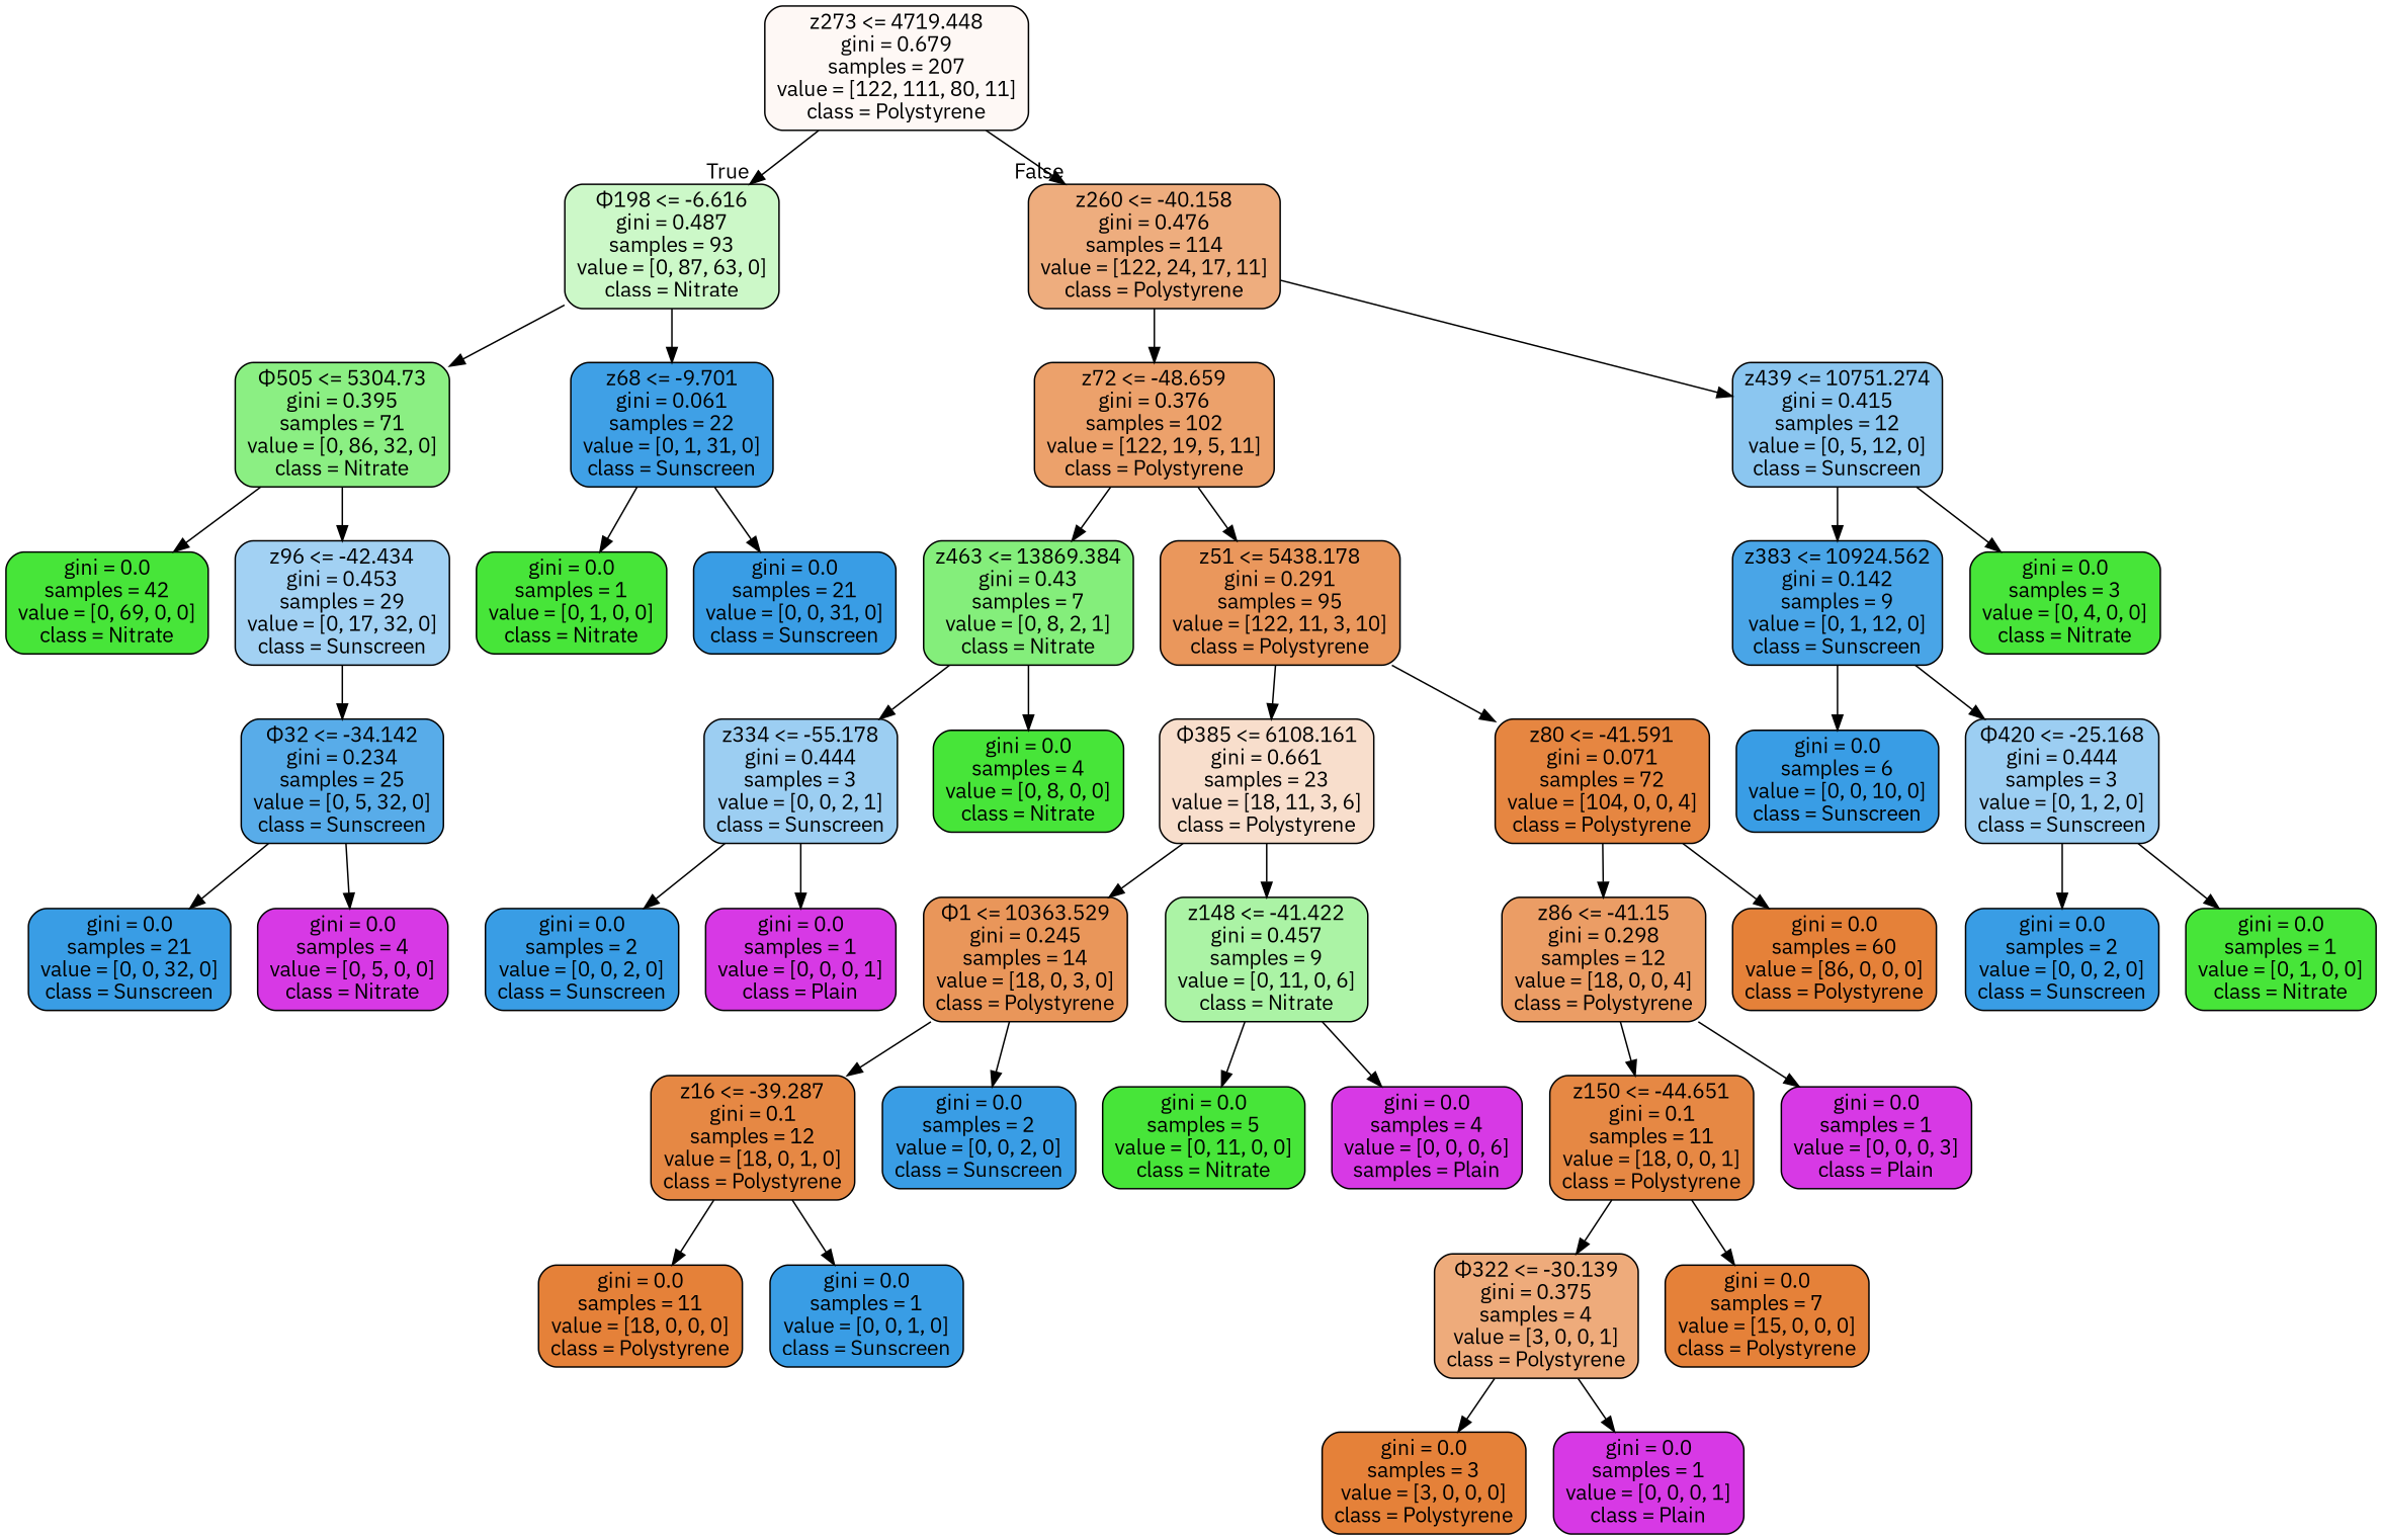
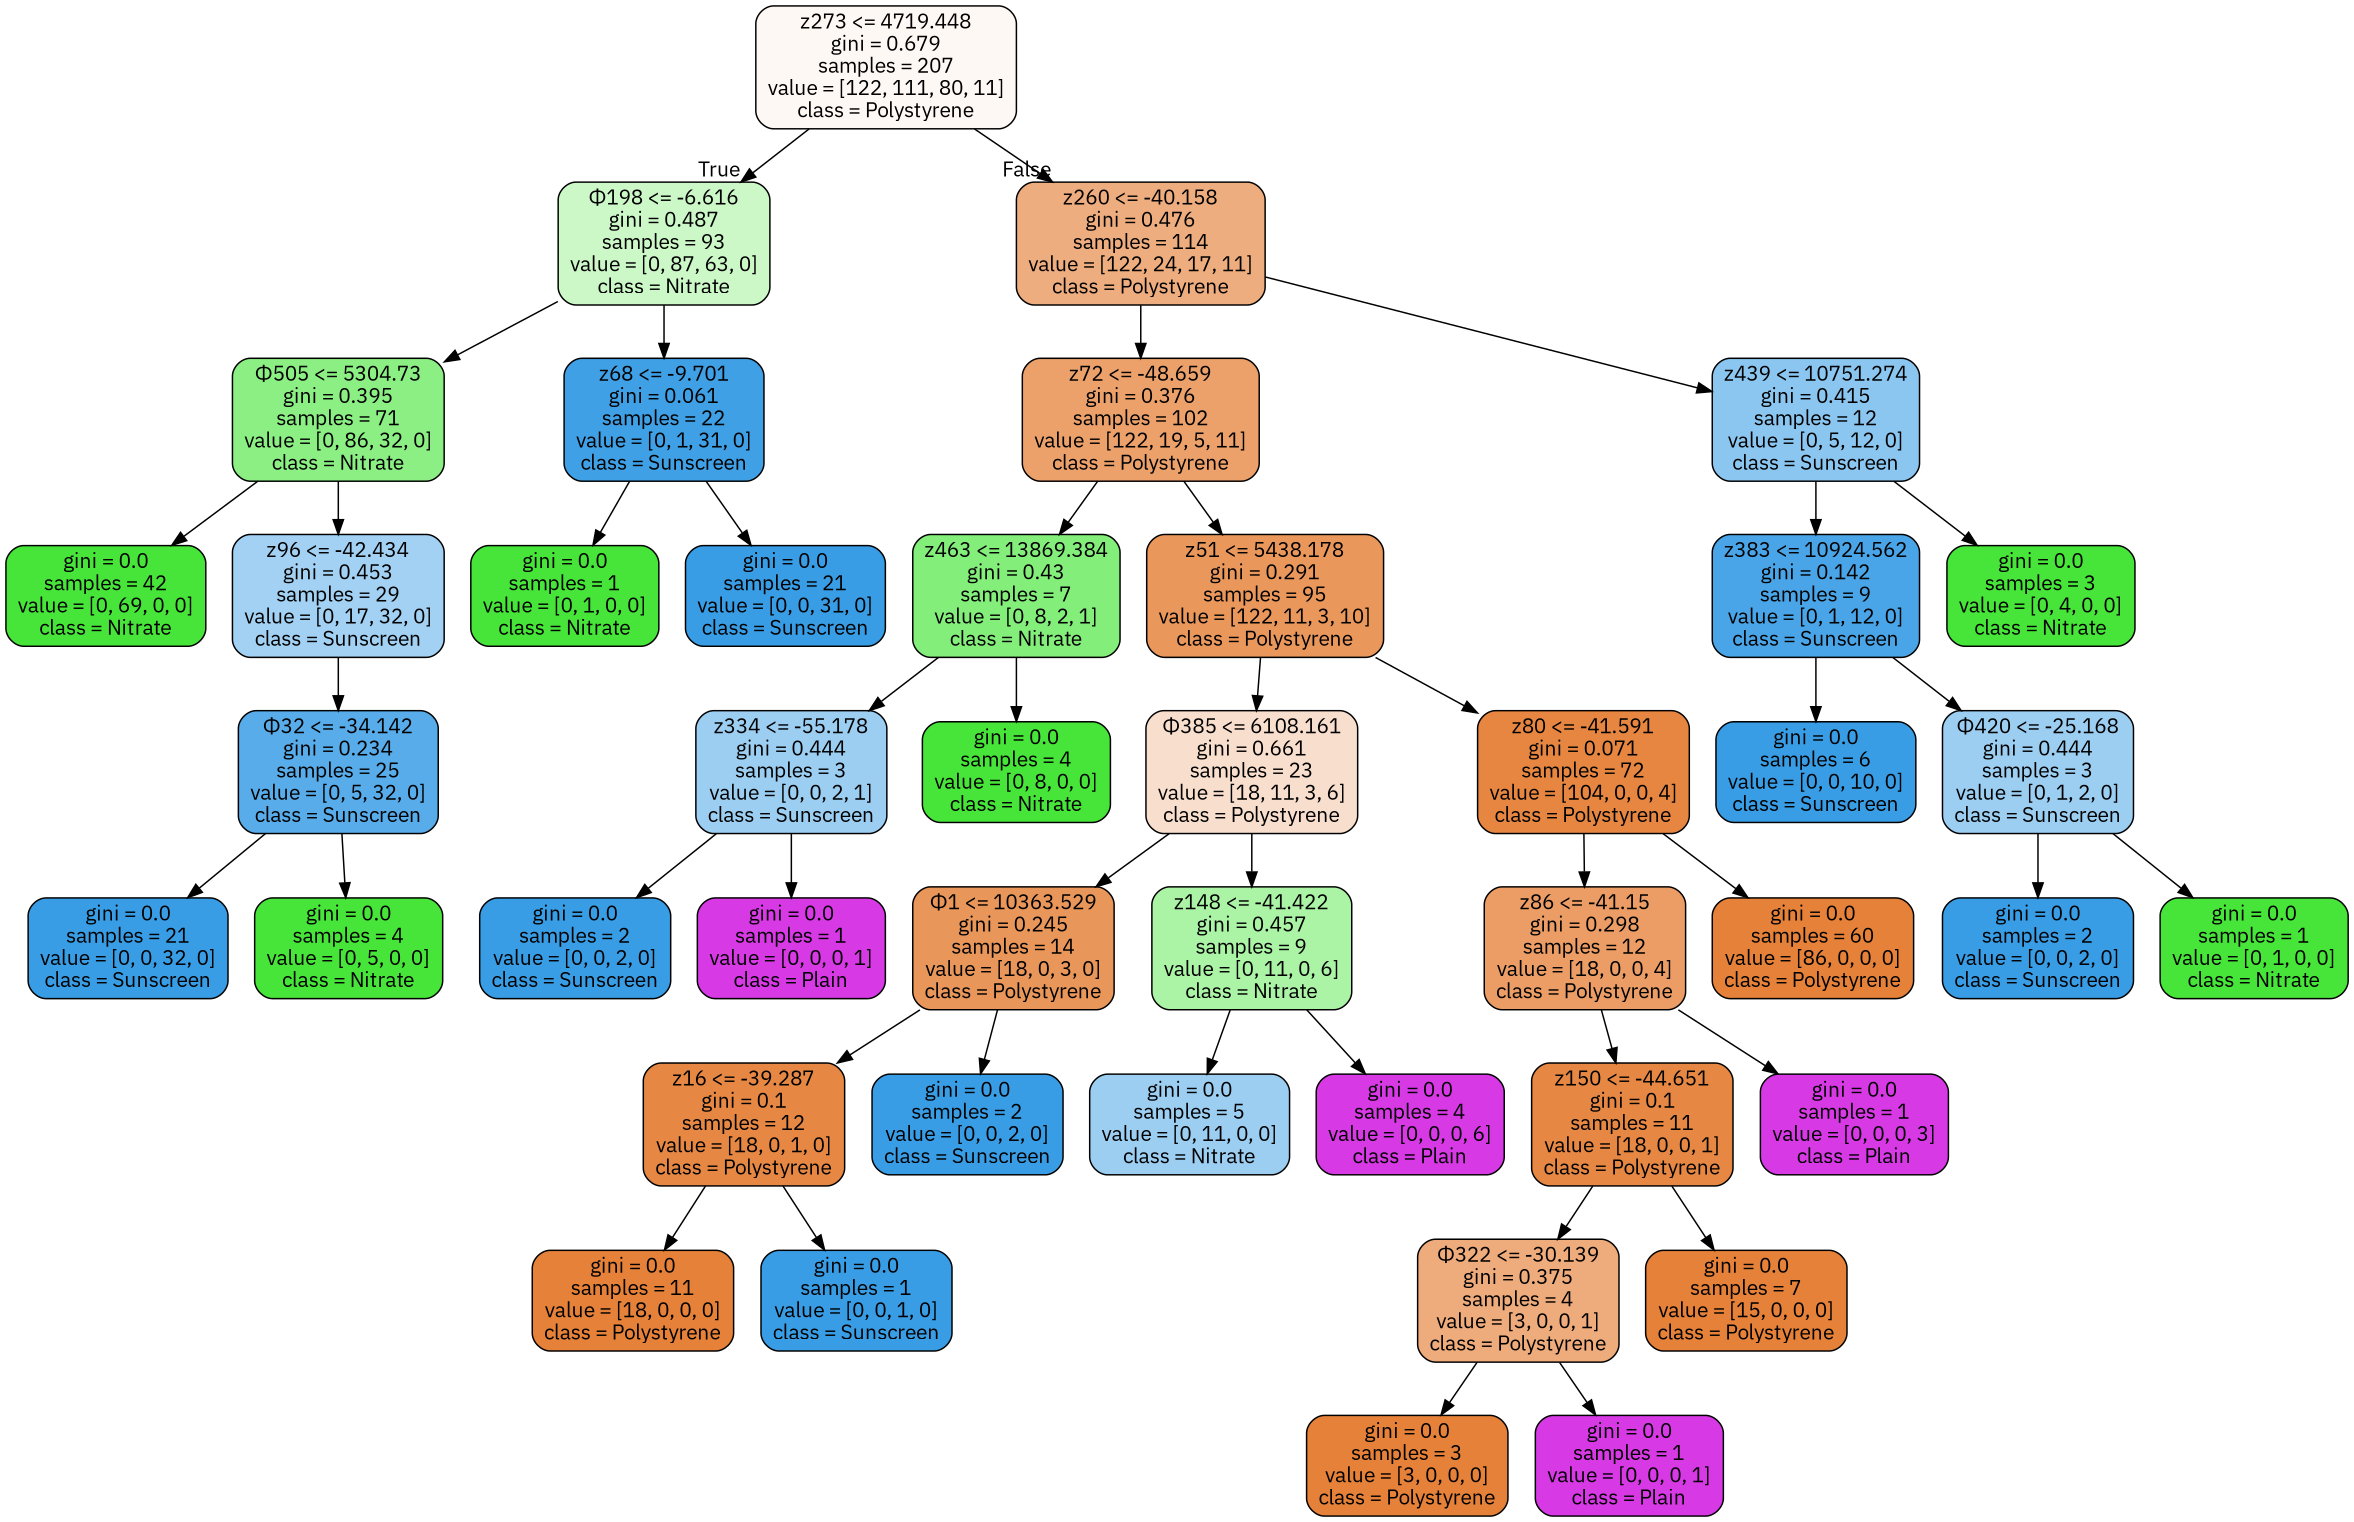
  digraph {
    fontname="IBM Plex Sans"
    node [color=black fillcolor="#47e539" fontname="IBM Plex Sans" shape=box style="filled, rounded"]
    edge [fontname="IBM Plex Sans"]
    n1 [fillcolor="#fef8f5" label="z273 <= 4719.448\ngini = 0.679\nsamples = 207\nvalue = [122, 111, 80, 11]\nclass = Polystyrene"]
    n2 [fillcolor="#ccf8c8" label="Φ198 <= -6.616\ngini = 0.487\nsamples = 93\nvalue = [0, 87, 63, 0]\nclass = Nitrate"]
    n3 [fillcolor="#eead7e" label="z260 <= -40.158\ngini = 0.476\nsamples = 114\nvalue = [122, 24, 17, 11]\nclass = Polystyrene"]
    n4 [fillcolor="#8bef83" label="Φ505 <= 5304.73\ngini = 0.395\nsamples = 71\nvalue = [0, 86, 32, 0]\nclass = Nitrate"]
    n5 [fillcolor="#3fa0e6" label="z68 <= -9.701\ngini = 0.061\nsamples = 22\nvalue = [0, 1, 31, 0]\nclass = Sunscreen"]
    n6 [fillcolor="#eca16b" label="z72 <= -48.659\ngini = 0.376\nsamples = 102\nvalue = [122, 19, 5, 11]\nclass = Polystyrene"]
    n7 [fillcolor="#8bc6f0" label="z439 <= 10751.274\ngini = 0.415\nsamples = 12\nvalue = [0, 5, 12, 0]\nclass = Sunscreen"]
    n8 [label="gini = 0.0\nsamples = 42\nvalue = [0, 69, 0, 0]\nclass = Nitrate"]
    n9 [fillcolor="#a2d1f3" label="z96 <= -42.434\ngini = 0.453\nsamples = 29\nvalue = [0, 17, 32, 0]\nclass = Sunscreen"]
    n10 [label="gini = 0.0\nsamples = 1\nvalue = [0, 1, 0, 0]\nclass = Nitrate"]
    n11 [fillcolor="#399de5" label="gini = 0.0\nsamples = 21\nvalue = [0, 0, 31, 0]\nclass = Sunscreen"]
    n12 [fillcolor="#58ace9" label="Φ32 <= -34.142\ngini = 0.234\nsamples = 25\nvalue = [0, 5, 32, 0]\nclass = Sunscreen"]
    n13 [fillcolor="#399de5" label="gini = 0.0\nsamples = 21\nvalue = [0, 0, 32, 0]\nclass = Sunscreen"]
-   n14 [fillcolor="#d739e5" label="gini = 0.0\nsamples = 4\nvalue = [0, 5, 0, 0]\nclass = Nitrate"]
+   n14 [label="gini = 0.0\nsamples = 4\nvalue = [0, 5, 0, 0]\nclass = Nitrate"]
    n15 [fillcolor="#84ee7b" label="z463 <= 13869.384\ngini = 0.43\nsamples = 7\nvalue = [0, 8, 2, 1]\nclass = Nitrate"]
    n16 [fillcolor="#ea975c" label="z51 <= 5438.178\ngini = 0.291\nsamples = 95\nvalue = [122, 11, 3, 10]\nclass = Polystyrene"]
    n17 [fillcolor="#49a5e7" label="z383 <= 10924.562\ngini = 0.142\nsamples = 9\nvalue = [0, 1, 12, 0]\nclass = Sunscreen"]
    n18 [label="gini = 0.0\nsamples = 3\nvalue = [0, 4, 0, 0]\nclass = Nitrate"]
    n19 [fillcolor="#9ccef2" label="z334 <= -55.178\ngini = 0.444\nsamples = 3\nvalue = [0, 0, 2, 1]\nclass = Sunscreen"]
    n20 [label="gini = 0.0\nsamples = 4\nvalue = [0, 8, 0, 0]\nclass = Nitrate"]
    n21 [fillcolor="#f8decc" label="Φ385 <= 6108.161\ngini = 0.661\nsamples = 23\nvalue = [18, 11, 3, 6]\nclass = Polystyrene"]
    n22 [fillcolor="#e68641" label="z80 <= -41.591\ngini = 0.071\nsamples = 72\nvalue = [104, 0, 0, 4]\nclass = Polystyrene"]
    n23 [fillcolor="#399de5" label="gini = 0.0\nsamples = 2\nvalue = [0, 0, 2, 0]\nclass = Sunscreen"]
    n24 [fillcolor="#d739e5" label="gini = 0.0\nsamples = 1\nvalue = [0, 0, 0, 1]\nclass = Plain"]
    n25 [fillcolor="#e9965a" label="Φ1 <= 10363.529\ngini = 0.245\nsamples = 14\nvalue = [18, 0, 3, 0]\nclass = Polystyrene"]
    n26 [fillcolor="#abf3a5" label="z148 <= -41.422\ngini = 0.457\nsamples = 9\nvalue = [0, 11, 0, 6]\nclass = Nitrate"]
    n27 [fillcolor="#eb9d65" label="z86 <= -41.15\ngini = 0.298\nsamples = 12\nvalue = [18, 0, 0, 4]\nclass = Polystyrene"]
    n28 [fillcolor="#e58139" label="gini = 0.0\nsamples = 60\nvalue = [86, 0, 0, 0]\nclass = Polystyrene"]
    n29 [fillcolor="#e68844" label="z16 <= -39.287\ngini = 0.1\nsamples = 12\nvalue = [18, 0, 1, 0]\nclass = Polystyrene"]
    n30 [fillcolor="#399de5" label="gini = 0.0\nsamples = 2\nvalue = [0, 0, 2, 0]\nclass = Sunscreen"]
-   n31 [label="gini = 0.0\nsamples = 5\nvalue = [0, 11, 0, 0]\nclass = Nitrate"]
-   n32 [fillcolor="#d739e5" label="gini = 0.0\nsamples = 4\nvalue = [0, 0, 0, 6]\nsamples = Plain"]
+   n31 [fillcolor="#9ccef2" label="gini = 0.0\nsamples = 5\nvalue = [0, 11, 0, 0]\nclass = Nitrate"]
+   n32 [fillcolor="#d739e5" label="gini = 0.0\nsamples = 4\nvalue = [0, 0, 0, 6]\nclass = Plain"]
    n33 [fillcolor="#e58139" label="gini = 0.0\nsamples = 11\nvalue = [18, 0, 0, 0]\nclass = Polystyrene"]
    n34 [fillcolor="#399de5" label="gini = 0.0\nsamples = 1\nvalue = [0, 0, 1, 0]\nclass = Sunscreen"]
    n35 [fillcolor="#e68844" label="z150 <= -44.651\ngini = 0.1\nsamples = 11\nvalue = [18, 0, 0, 1]\nclass = Polystyrene"]
    n36 [fillcolor="#d739e5" label="gini = 0.0\nsamples = 1\nvalue = [0, 0, 0, 3]\nclass = Plain"]
    n37 [fillcolor="#eeab7b" label="Φ322 <= -30.139\ngini = 0.375\nsamples = 4\nvalue = [3, 0, 0, 1]\nclass = Polystyrene"]
    n38 [fillcolor="#e58139" label="gini = 0.0\nsamples = 7\nvalue = [15, 0, 0, 0]\nclass = Polystyrene"]
    n39 [fillcolor="#e58139" label="gini = 0.0\nsamples = 3\nvalue = [3, 0, 0, 0]\nclass = Polystyrene"]
    n40 [fillcolor="#d739e5" label="gini = 0.0\nsamples = 1\nvalue = [0, 0, 0, 1]\nclass = Plain"]
    n41 [fillcolor="#399de5" label="gini = 0.0\nsamples = 6\nvalue = [0, 0, 10, 0]\nclass = Sunscreen"]
    n42 [fillcolor="#9ccef2" label="Φ420 <= -25.168\ngini = 0.444\nsamples = 3\nvalue = [0, 1, 2, 0]\nclass = Sunscreen"]
    n43 [fillcolor="#399de5" label="gini = 0.0\nsamples = 2\nvalue = [0, 0, 2, 0]\nclass = Sunscreen"]
    n44 [label="gini = 0.0\nsamples = 1\nvalue = [0, 1, 0, 0]\nclass = Nitrate"]
    n1 -> n2 [headlabel=True labelangle=45 labeldistance=2.5]
    n1 -> n3 [headlabel=False labelangle=-45 labeldistance=2.5]
    n2 -> n4
    n2 -> n5
    n3 -> n6
    n3 -> n7
    n4 -> n8
    n4 -> n9
    n5 -> n10
    n5 -> n11
    n6 -> n15
    n6 -> n16
    n7 -> n17
    n7 -> n18
    n9 -> n12
    n12 -> n13
    n12 -> n14
    n15 -> n19
    n15 -> n20
    n16 -> n21
    n16 -> n22
    n17 -> n41
    n17 -> n42
    n19 -> n23
    n19 -> n24
    n21 -> n25
    n21 -> n26
    n22 -> n27
    n22 -> n28
    n25 -> n29
    n25 -> n30
    n26 -> n31
    n26 -> n32
    n27 -> n35
    n27 -> n36
    n29 -> n33
    n29 -> n34
    n35 -> n37
    n35 -> n38
    n37 -> n39
    n37 -> n40
    n42 -> n43
    n42 -> n44
  }
